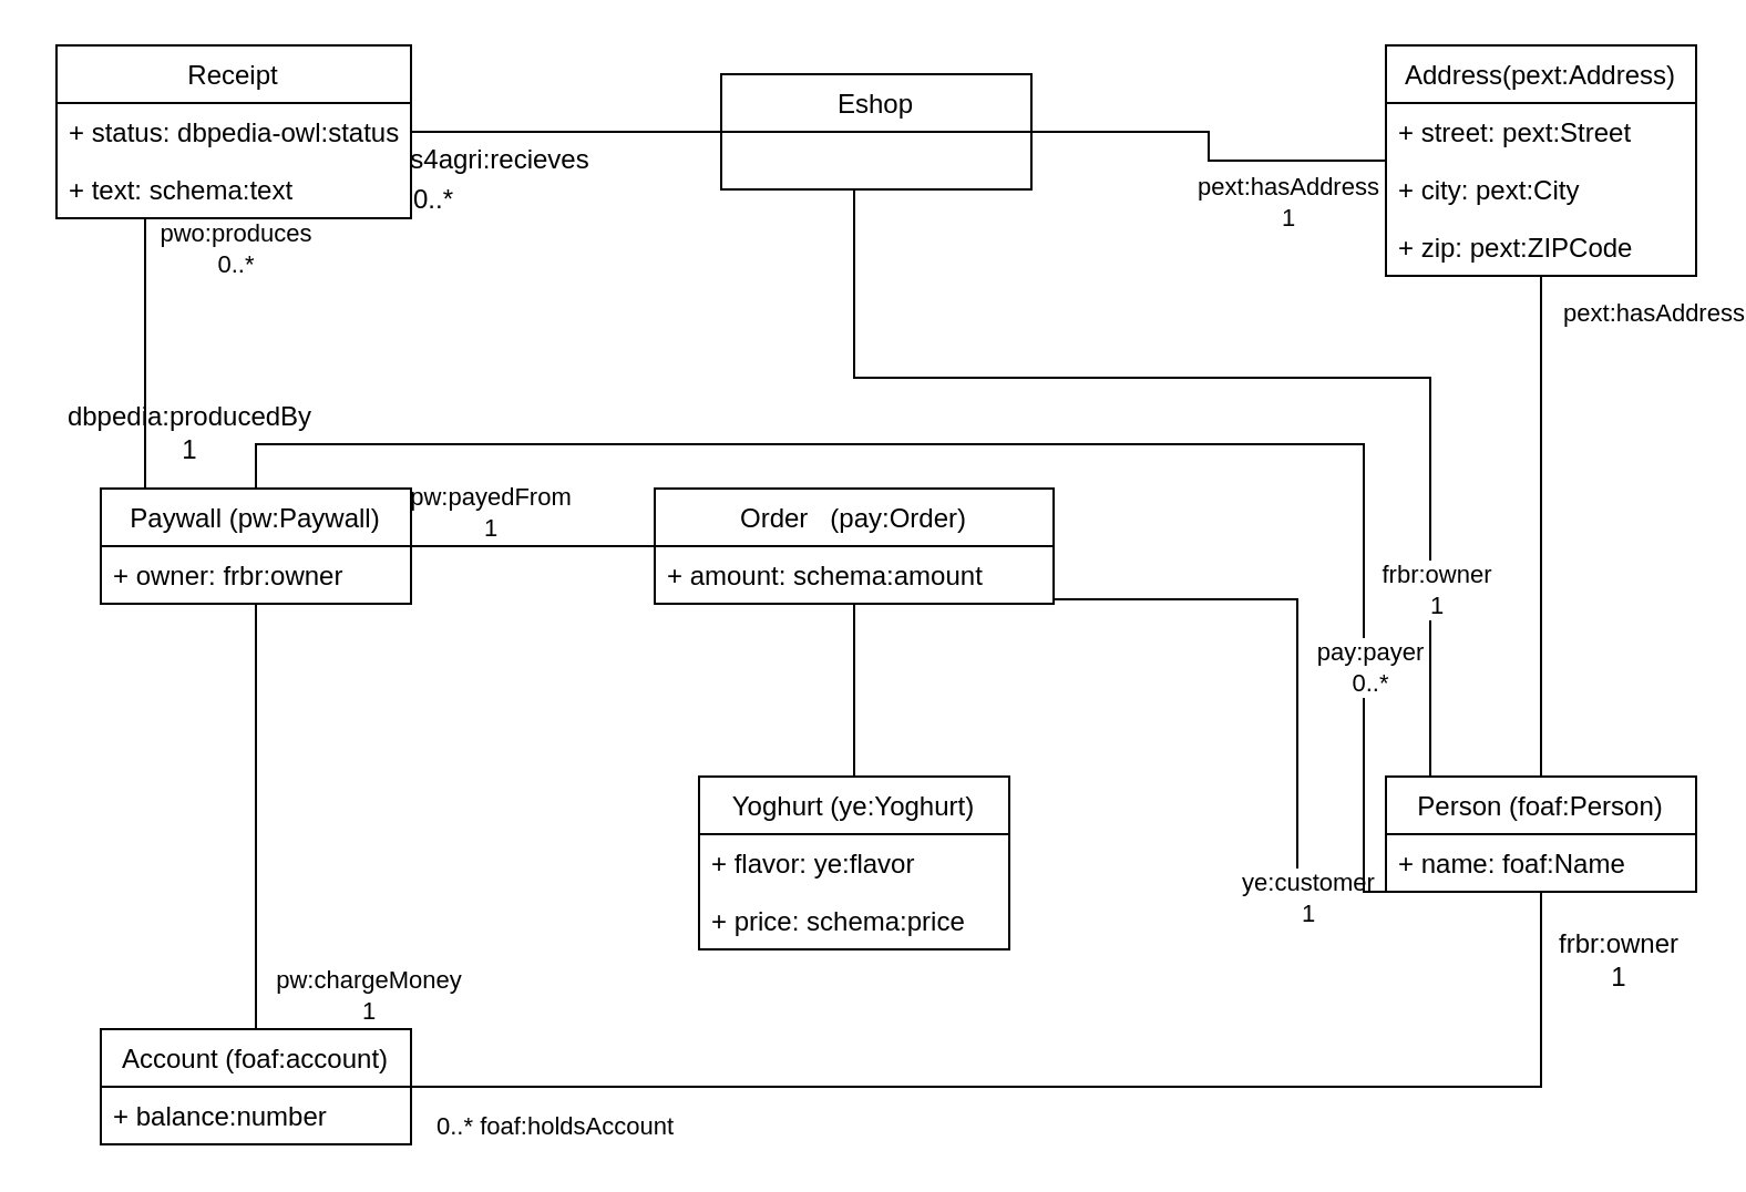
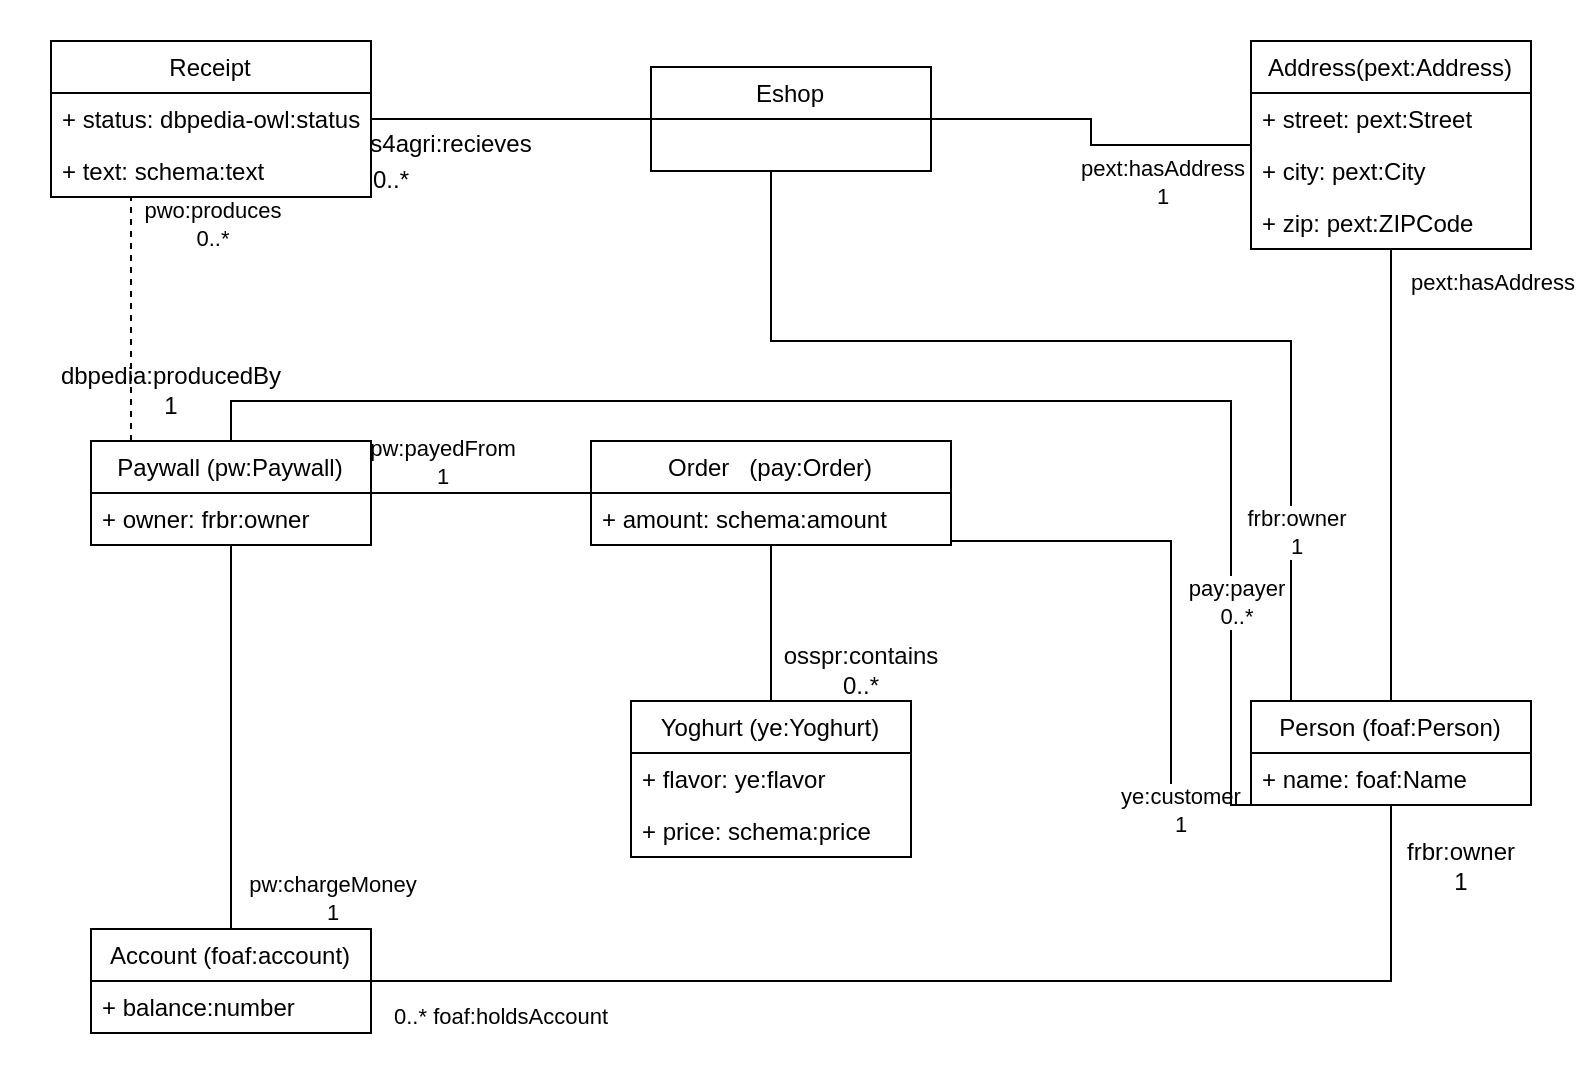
  <mxCell id="0" />
  <mxCell id="1" parent="0" />
  <mxCell id="2" style="edgeStyle=orthogonalEdgeStyle;rounded=0;orthogonalLoop=1;jettySize=auto;html=1;fontColor=none;endArrow=none;endFill=0;" parent="1" source="4" target="30" edge="1"><mxGeometry relative="1" as="geometry" /></mxCell>
  <mxCell id="3" value="&lt;div&gt;pw:payedFrom&lt;/div&gt;&lt;div&gt;&lt;font color=&quot;#E6D0DE&quot;&gt;&lt;font color=&quot;#000000&quot;&gt;1&lt;/font&gt;&lt;br&gt;&lt;/font&gt;&lt;/div&gt;" style="edgeLabel;html=1;align=center;verticalAlign=middle;resizable=0;points=[];fontColor=none;" parent="2" vertex="1" connectable="0"><mxGeometry x="0.233" relative="1" as="geometry"><mxPoint x="-7" y="-16" as="offset" /></mxGeometry></mxCell>
  <mxCell id="4" value="Order   (pay:Order)" style="swimlane;fontStyle=0;childLayout=stackLayout;horizontal=1;startSize=26;fillColor=none;horizontalStack=0;resizeParent=1;resizeParentMax=0;resizeLast=0;collapsible=1;marginBottom=0;" parent="1" vertex="1"><mxGeometry x="295" y="220" width="180" height="52" as="geometry" /></mxCell>
  <mxCell id="5" value="+ amount: schema:amount" style="text;strokeColor=none;fillColor=none;align=left;verticalAlign=top;spacingLeft=4;spacingRight=4;overflow=hidden;rotatable=0;points=[[0,0.5],[1,0.5]];portConstraint=eastwest;" parent="4" vertex="1"><mxGeometry y="26" width="180" height="26" as="geometry" /></mxCell>
  <mxCell id="6" style="edgeStyle=orthogonalEdgeStyle;rounded=0;orthogonalLoop=1;jettySize=auto;html=1;endArrow=none;endFill=0;" parent="1" source="10" target="16" edge="1"><mxGeometry relative="1" as="geometry" /></mxCell>
  <mxCell id="7" value="pext:hasAddress" style="edgeLabel;html=1;align=center;verticalAlign=middle;resizable=0;points=[];" parent="6" vertex="1" connectable="0"><mxGeometry x="0.247" y="-2" relative="1" as="geometry"><mxPoint x="48" y="-69" as="offset" /></mxGeometry></mxCell>
  <mxCell id="8" style="edgeStyle=orthogonalEdgeStyle;rounded=0;orthogonalLoop=1;jettySize=auto;html=1;fontColor=#E6D0DE;endArrow=none;endFill=0;" parent="1" source="10" edge="1"><mxGeometry relative="1" as="geometry"><Array as="points"><mxPoint x="585" y="402" /><mxPoint x="585" y="270" /></Array><mxPoint x="475" y="270" as="targetPoint" /></mxGeometry></mxCell>
  <mxCell id="9" value="&lt;div&gt;ye:customer&lt;/div&gt;&lt;div&gt;1&lt;br&gt;&lt;/div&gt;" style="edgeLabel;html=1;align=center;verticalAlign=middle;resizable=0;points=[];fontColor=#000000;" parent="8" vertex="1" connectable="0"><mxGeometry x="-0.745" y="2" relative="1" as="geometry"><mxPoint as="offset" /></mxGeometry></mxCell>
  <mxCell id="10" value="Person (foaf:Person)" style="swimlane;fontStyle=0;childLayout=stackLayout;horizontal=1;startSize=26;fillColor=none;horizontalStack=0;resizeParent=1;resizeParentMax=0;resizeLast=0;collapsible=1;marginBottom=0;" parent="1" vertex="1"><mxGeometry x="625" y="350" width="140" height="52" as="geometry" /></mxCell>
  <mxCell id="11" value="+ name: foaf:Name" style="text;strokeColor=none;fillColor=none;align=left;verticalAlign=top;spacingLeft=4;spacingRight=4;overflow=hidden;rotatable=0;points=[[0,0.5],[1,0.5]];portConstraint=eastwest;" parent="10" vertex="1"><mxGeometry y="26" width="140" height="26" as="geometry" /></mxCell>
  <mxCell id="12" style="edgeStyle=orthogonalEdgeStyle;rounded=0;orthogonalLoop=1;jettySize=auto;html=1;fontColor=#080707;endArrow=none;endFill=0;" parent="1" source="13" target="4" edge="1"><mxGeometry relative="1" as="geometry" /></mxCell>
  <mxCell id="13" value="Yoghurt (ye:Yoghurt)" style="swimlane;fontStyle=0;childLayout=stackLayout;horizontal=1;startSize=26;fillColor=none;horizontalStack=0;resizeParent=1;resizeParentMax=0;resizeLast=0;collapsible=1;marginBottom=0;" parent="1" vertex="1"><mxGeometry x="315" y="350" width="140" height="78" as="geometry" /></mxCell>
  <mxCell id="14" value="+ flavor: ye:flavor" style="text;strokeColor=none;fillColor=none;align=left;verticalAlign=top;spacingLeft=4;spacingRight=4;overflow=hidden;rotatable=0;points=[[0,0.5],[1,0.5]];portConstraint=eastwest;" parent="13" vertex="1"><mxGeometry y="26" width="140" height="26" as="geometry" /></mxCell>
  <mxCell id="15" value="+ price: schema:price" style="text;strokeColor=none;fillColor=none;align=left;verticalAlign=top;spacingLeft=4;spacingRight=4;overflow=hidden;rotatable=0;points=[[0,0.5],[1,0.5]];portConstraint=eastwest;" parent="13" vertex="1"><mxGeometry y="52" width="140" height="26" as="geometry" /></mxCell>
  <mxCell id="16" value="Address(pext:Address)" style="swimlane;fontStyle=0;childLayout=stackLayout;horizontal=1;startSize=26;fillColor=none;horizontalStack=0;resizeParent=1;resizeParentMax=0;resizeLast=0;collapsible=1;marginBottom=0;" parent="1" vertex="1"><mxGeometry x="625" y="20" width="140" height="104" as="geometry" /></mxCell>
  <mxCell id="17" value="+ street: pext:Street" style="text;strokeColor=none;fillColor=none;align=left;verticalAlign=top;spacingLeft=4;spacingRight=4;overflow=hidden;rotatable=0;points=[[0,0.5],[1,0.5]];portConstraint=eastwest;" parent="16" vertex="1"><mxGeometry y="26" width="140" height="26" as="geometry" /></mxCell>
  <mxCell id="18" value="+ city: pext:City" style="text;strokeColor=none;fillColor=none;align=left;verticalAlign=top;spacingLeft=4;spacingRight=4;overflow=hidden;rotatable=0;points=[[0,0.5],[1,0.5]];portConstraint=eastwest;" parent="16" vertex="1"><mxGeometry y="52" width="140" height="26" as="geometry" /></mxCell>
  <mxCell id="19" value="+ zip: pext:ZIPCode" style="text;strokeColor=none;fillColor=none;align=left;verticalAlign=top;spacingLeft=4;spacingRight=4;overflow=hidden;rotatable=0;points=[[0,0.5],[1,0.5]];portConstraint=eastwest;" parent="16" vertex="1"><mxGeometry y="78" width="140" height="26" as="geometry" /></mxCell>
  <mxCell id="20" style="edgeStyle=orthogonalEdgeStyle;rounded=0;orthogonalLoop=1;jettySize=auto;html=1;endArrow=none;endFill=0;" parent="1" source="24" target="16" edge="1"><mxGeometry relative="1" as="geometry" /></mxCell>
  <mxCell id="21" value="&lt;div&gt;pext:hasAddress&lt;/div&gt;&lt;div&gt;1&lt;br&gt;&lt;/div&gt;" style="edgeLabel;html=1;align=center;verticalAlign=middle;resizable=0;points=[];" parent="20" vertex="1" connectable="0"><mxGeometry x="0.141" relative="1" as="geometry"><mxPoint x="29" y="18" as="offset" /></mxGeometry></mxCell>
  <mxCell id="22" style="edgeStyle=orthogonalEdgeStyle;rounded=0;orthogonalLoop=1;jettySize=auto;html=1;endArrow=none;endFill=0;" parent="1" source="24" target="10" edge="1"><mxGeometry relative="1" as="geometry"><Array as="points"><mxPoint x="385" y="170" /><mxPoint x="645" y="170" /></Array></mxGeometry></mxCell>
  <mxCell id="23" value="&lt;div&gt;frbr:owner&lt;/div&gt;&lt;div&gt;1&lt;br&gt;&lt;/div&gt;" style="edgeLabel;html=1;align=center;verticalAlign=middle;resizable=0;points=[];fontColor=#000000;" parent="22" vertex="1" connectable="0"><mxGeometry x="0.598" y="2" relative="1" as="geometry"><mxPoint y="21" as="offset" /></mxGeometry></mxCell>
  <mxCell id="24" value="Eshop" style="swimlane;fontStyle=0;childLayout=stackLayout;horizontal=1;startSize=26;fillColor=none;horizontalStack=0;resizeParent=1;resizeParentMax=0;resizeLast=0;collapsible=1;marginBottom=0;" parent="1" vertex="1"><mxGeometry x="325" y="33" width="140" height="52" as="geometry" /></mxCell>
  <mxCell id="25" style="edgeStyle=orthogonalEdgeStyle;rounded=0;orthogonalLoop=1;jettySize=auto;html=1;fontColor=#E6D0DE;endArrow=none;endFill=0;" parent="1" source="30" target="10" edge="1"><mxGeometry relative="1" as="geometry"><Array as="points"><mxPoint x="115" y="200" /><mxPoint x="615" y="200" /><mxPoint x="615" y="402" /></Array></mxGeometry></mxCell>
  <mxCell id="26" value="Text" style="edgeLabel;html=1;align=center;verticalAlign=middle;resizable=0;points=[];noLabel=1;fontColor=none;" parent="25" vertex="1" connectable="0"><mxGeometry x="0.54" y="2" relative="1" as="geometry"><mxPoint as="offset" /></mxGeometry></mxCell>
  <mxCell id="27" value="&lt;div&gt;pay:payer&lt;/div&gt;&lt;div&gt;0..*&lt;/div&gt;" style="edgeLabel;html=1;align=center;verticalAlign=middle;resizable=0;points=[];fontColor=none;" parent="25" vertex="1" connectable="0"><mxGeometry x="0.502" y="2" relative="1" as="geometry"><mxPoint y="70" as="offset" /></mxGeometry></mxCell>
- <mxCell id="28" style="edgeStyle=orthogonalEdgeStyle;rounded=0;orthogonalLoop=1;jettySize=auto;html=1;fontColor=none;endArrow=none;endFill=0;" parent="1" source="30" target="39" edge="1"><mxGeometry relative="1" as="geometry"><Array as="points"><mxPoint x="65" y="150" /><mxPoint x="65" y="150" /></Array></mxGeometry></mxCell>
+ <mxCell id="28" style="edgeStyle=orthogonalEdgeStyle;rounded=0;orthogonalLoop=1;jettySize=auto;html=1;fontColor=none;endArrow=none;endFill=0;dashed=1;" parent="1" source="30" target="39" edge="1"><mxGeometry relative="1" as="geometry"><Array as="points"><mxPoint x="65" y="150" /><mxPoint x="65" y="150" /></Array></mxGeometry></mxCell>
  <mxCell id="29" value="&lt;div&gt;pwo:produces&lt;/div&gt;&lt;div&gt;0..*&lt;br&gt;&lt;/div&gt;" style="edgeLabel;html=1;align=center;verticalAlign=middle;resizable=0;points=[];fontColor=none;" parent="28" vertex="1" connectable="0"><mxGeometry x="0.197" relative="1" as="geometry"><mxPoint x="40" y="-36" as="offset" /></mxGeometry></mxCell>
  <mxCell id="30" value="Paywall (pw:Paywall)" style="swimlane;fontStyle=0;childLayout=stackLayout;horizontal=1;startSize=26;fillColor=none;horizontalStack=0;resizeParent=1;resizeParentMax=0;resizeLast=0;collapsible=1;marginBottom=0;" parent="1" vertex="1"><mxGeometry x="45" y="220" width="140" height="52" as="geometry" /></mxCell>
  <mxCell id="31" value="+ owner: frbr:owner" style="text;strokeColor=none;fillColor=none;align=left;verticalAlign=top;spacingLeft=4;spacingRight=4;overflow=hidden;rotatable=0;points=[[0,0.5],[1,0.5]];portConstraint=eastwest;" parent="30" vertex="1"><mxGeometry y="26" width="140" height="26" as="geometry" /></mxCell>
  <mxCell id="32" style="edgeStyle=orthogonalEdgeStyle;rounded=0;orthogonalLoop=1;jettySize=auto;html=1;endArrow=none;endFill=0;" parent="1" source="36" target="30" edge="1"><mxGeometry relative="1" as="geometry"><mxPoint x="113.46" y="297.402" as="targetPoint" /></mxGeometry></mxCell>
  <mxCell id="33" value="&lt;div&gt;&lt;font color=&quot;#000000&quot;&gt;pw:chargeMoney&lt;/font&gt;&lt;/div&gt;&lt;div&gt;&lt;font color=&quot;#E6D0DE&quot;&gt;&lt;font color=&quot;#000000&quot;&gt;1&lt;/font&gt;&lt;br&gt;&lt;/font&gt;&lt;/div&gt;" style="edgeLabel;html=1;align=center;verticalAlign=middle;resizable=0;points=[];fontColor=#080707;" parent="32" vertex="1" connectable="0"><mxGeometry x="-0.125" relative="1" as="geometry"><mxPoint x="50" y="68" as="offset" /></mxGeometry></mxCell>
  <mxCell id="34" style="edgeStyle=orthogonalEdgeStyle;rounded=0;orthogonalLoop=1;jettySize=auto;html=1;endArrow=none;endFill=0;" parent="1" source="36" target="10" edge="1"><mxGeometry relative="1" as="geometry" /></mxCell>
  <mxCell id="35" value="0..* foaf:holdsAccount" style="edgeLabel;html=1;align=center;verticalAlign=middle;resizable=0;points=[];" parent="34" vertex="1" connectable="0"><mxGeometry x="-0.043" y="-3" relative="1" as="geometry"><mxPoint x="-222" y="14" as="offset" /></mxGeometry></mxCell>
  <mxCell id="36" value="Account (foaf:account)" style="swimlane;fontStyle=0;childLayout=stackLayout;horizontal=1;startSize=26;fillColor=none;horizontalStack=0;resizeParent=1;resizeParentMax=0;resizeLast=0;collapsible=1;marginBottom=0;" parent="1" vertex="1"><mxGeometry x="45" y="464" width="140" height="52" as="geometry" /></mxCell>
  <mxCell id="37" value="+ balance:number" style="text;strokeColor=none;fillColor=none;align=left;verticalAlign=top;spacingLeft=4;spacingRight=4;overflow=hidden;rotatable=0;points=[[0,0.5],[1,0.5]];portConstraint=eastwest;" parent="36" vertex="1"><mxGeometry y="26" width="140" height="26" as="geometry" /></mxCell>
  <mxCell id="38" style="edgeStyle=orthogonalEdgeStyle;rounded=0;orthogonalLoop=1;jettySize=auto;html=1;endArrow=none;endFill=0;" parent="1" source="39" target="24" edge="1"><mxGeometry relative="1" as="geometry" /></mxCell>
  <mxCell id="39" value="Receipt" style="swimlane;fontStyle=0;childLayout=stackLayout;horizontal=1;startSize=26;fillColor=none;horizontalStack=0;resizeParent=1;resizeParentMax=0;resizeLast=0;collapsible=1;marginBottom=0;" parent="1" vertex="1"><mxGeometry x="25" y="20" width="160" height="78" as="geometry" /></mxCell>
  <mxCell id="40" value="+ status: dbpedia-owl:status" style="text;strokeColor=none;fillColor=none;align=left;verticalAlign=top;spacingLeft=4;spacingRight=4;overflow=hidden;rotatable=0;points=[[0,0.5],[1,0.5]];portConstraint=eastwest;" parent="39" vertex="1"><mxGeometry y="26" width="160" height="26" as="geometry" /></mxCell>
  <mxCell id="41" value="+ text: schema:text" style="text;strokeColor=none;fillColor=none;align=left;verticalAlign=top;spacingLeft=4;spacingRight=4;overflow=hidden;rotatable=0;points=[[0,0.5],[1,0.5]];portConstraint=eastwest;" parent="39" vertex="1"><mxGeometry y="52" width="160" height="26" as="geometry" /></mxCell>
+ <mxCell id="42" value="&lt;div&gt;osspr:contains&lt;/div&gt;&lt;div&gt;0..*&lt;br&gt;&lt;/div&gt;" style="text;html=1;align=center;verticalAlign=middle;resizable=0;points=[];autosize=1;strokeColor=none;fontColor=#080707;" parent="1" vertex="1"><mxGeometry x="385" y="320" width="90" height="30" as="geometry" /></mxCell>
  <mxCell id="43" value="s4agri:recieves" style="text;html=1;align=center;verticalAlign=middle;resizable=0;points=[];autosize=1;strokeColor=none;" parent="1" vertex="1"><mxGeometry x="175" y="62" width="100" height="20" as="geometry" /></mxCell>
  <mxCell id="44" value="0..*" style="text;html=1;align=center;verticalAlign=middle;resizable=0;points=[];autosize=1;strokeColor=none;" parent="1" vertex="1"><mxGeometry x="180" y="80" width="30" height="20" as="geometry" /></mxCell>
  <mxCell id="45" value="&lt;div&gt;dbpedia:producedBy&lt;/div&gt;&lt;div&gt;1&lt;br&gt;&lt;/div&gt;" style="text;html=1;align=center;verticalAlign=middle;resizable=0;points=[];autosize=1;strokeColor=none;fontColor=#000000;" parent="1" vertex="1"><mxGeometry x="20" y="180" width="130" height="30" as="geometry" /></mxCell>
  <mxCell id="46" value="&lt;div&gt;frbr:owner&lt;/div&gt;&lt;div&gt;1&lt;br&gt;&lt;/div&gt;" style="text;html=1;align=center;verticalAlign=middle;resizable=0;points=[];autosize=1;strokeColor=none;fontColor=#000000;" parent="1" vertex="1"><mxGeometry x="695" y="418" width="70" height="30" as="geometry" /></mxCell>
